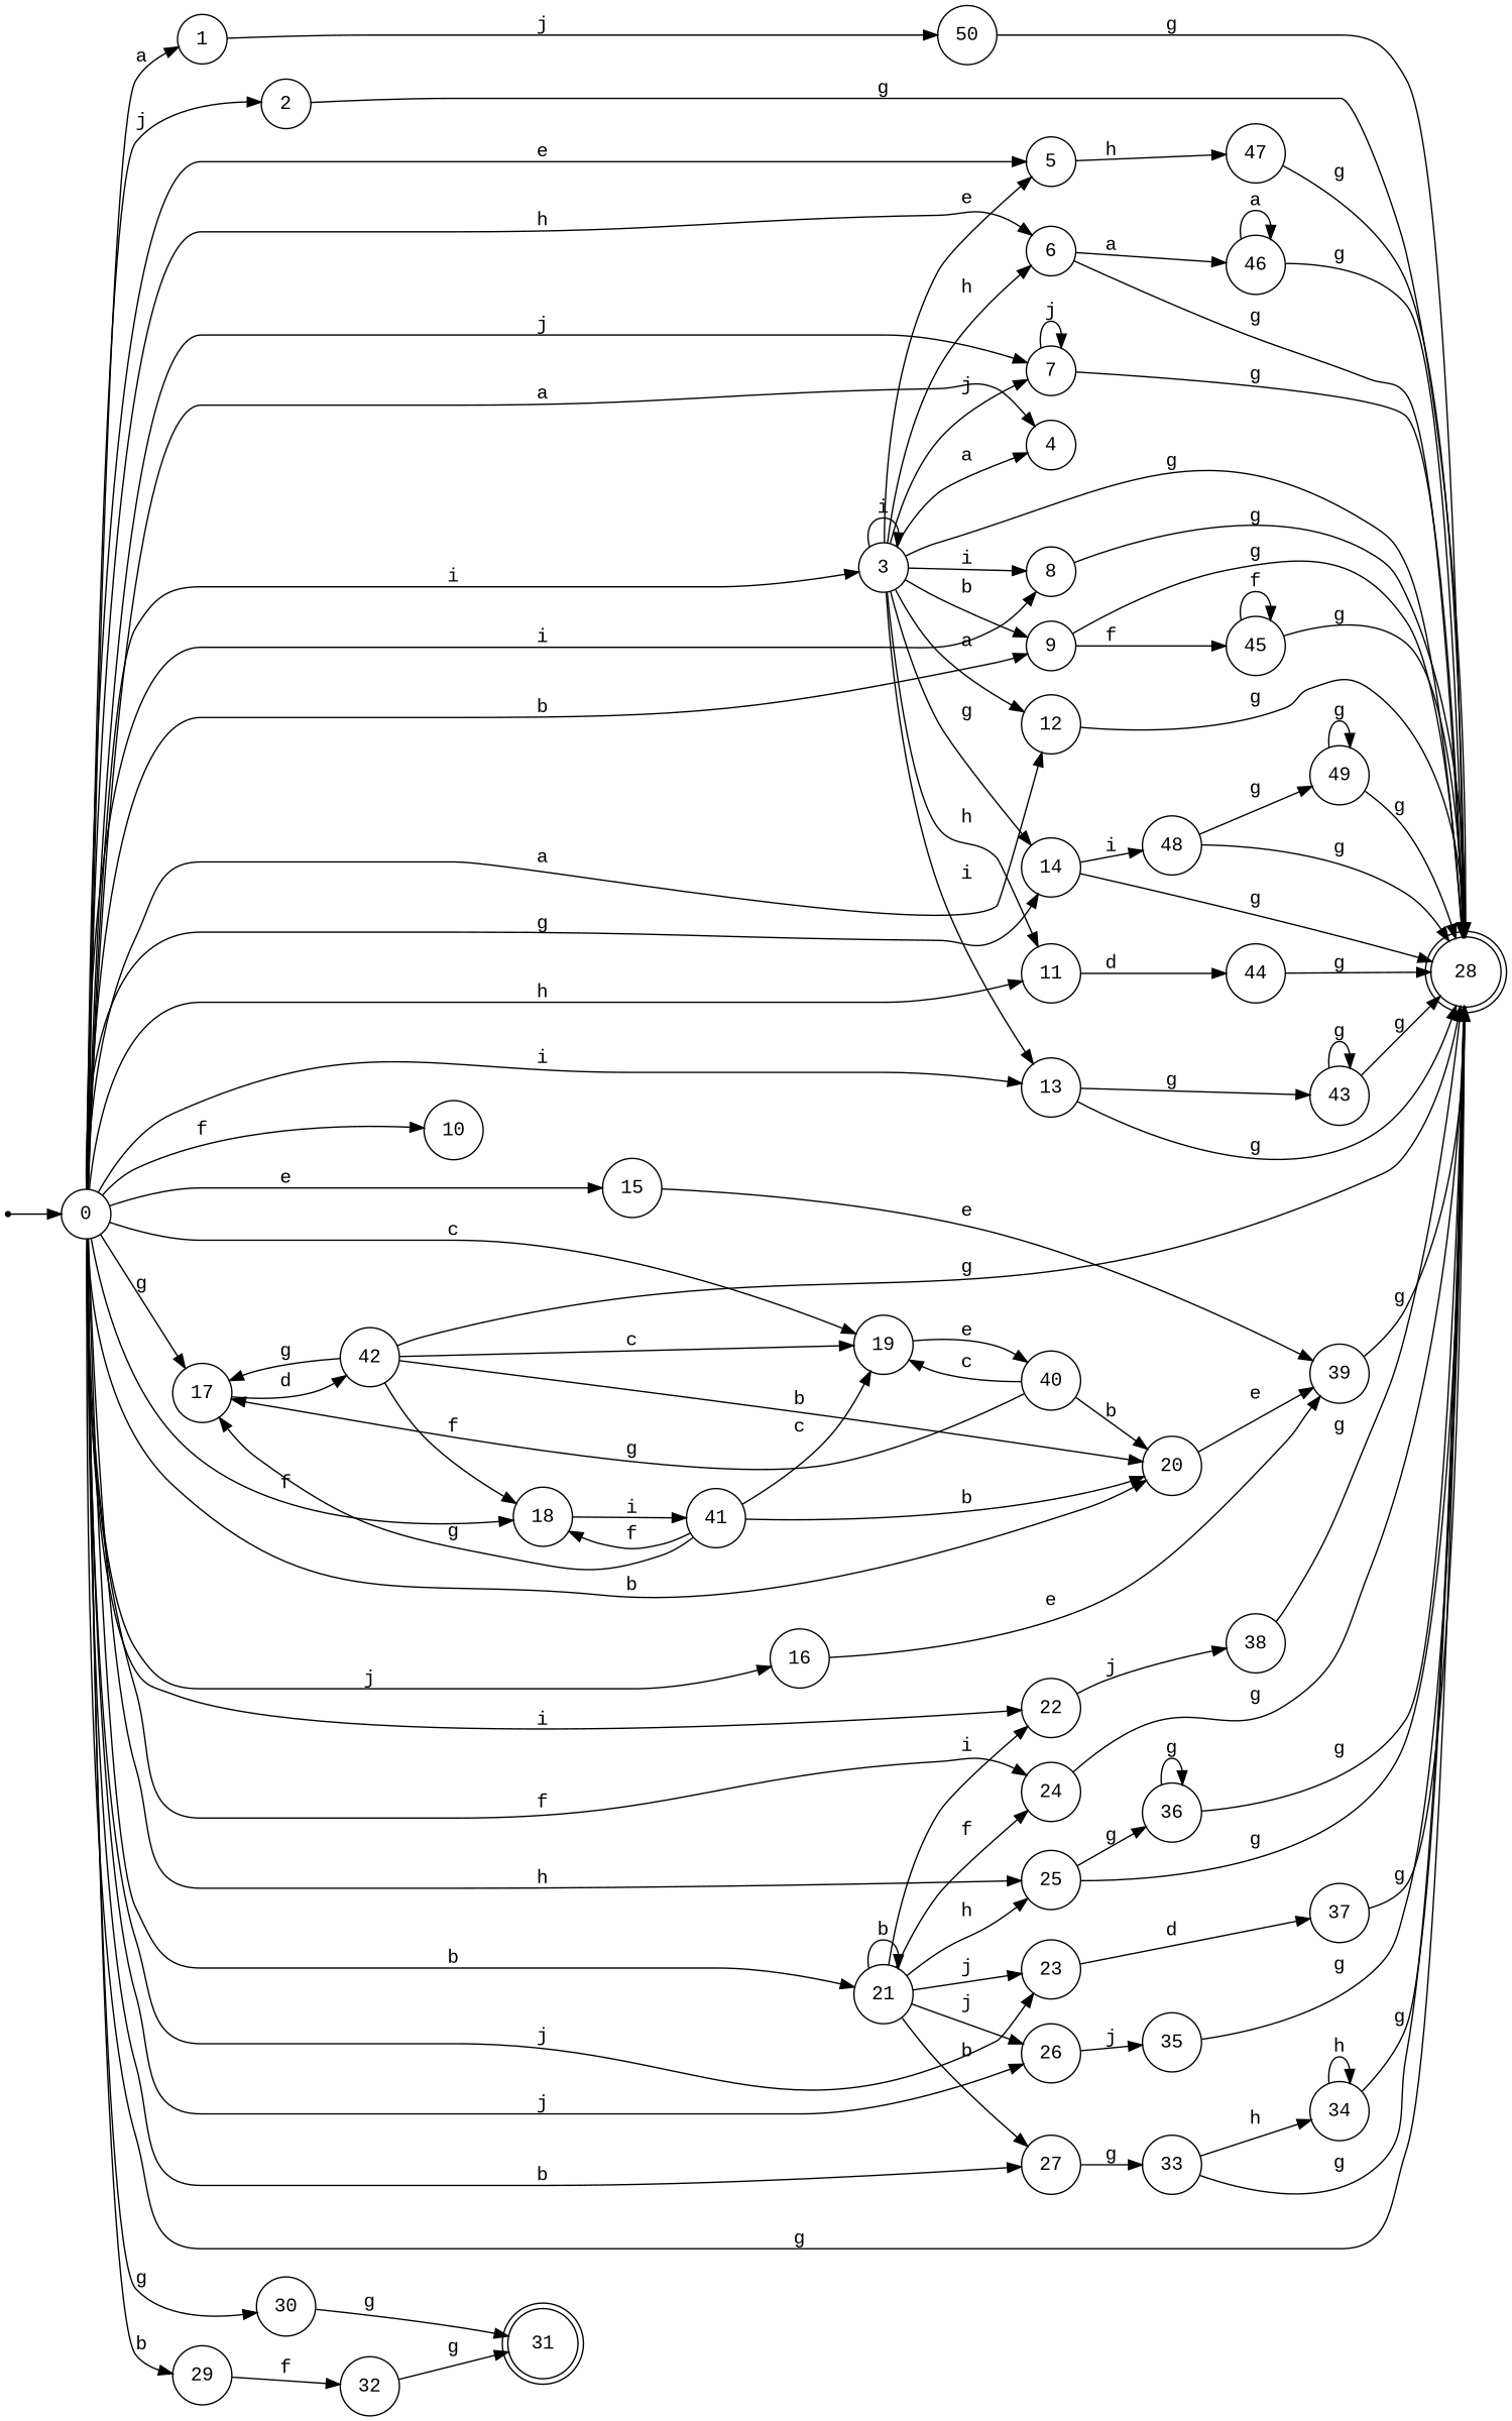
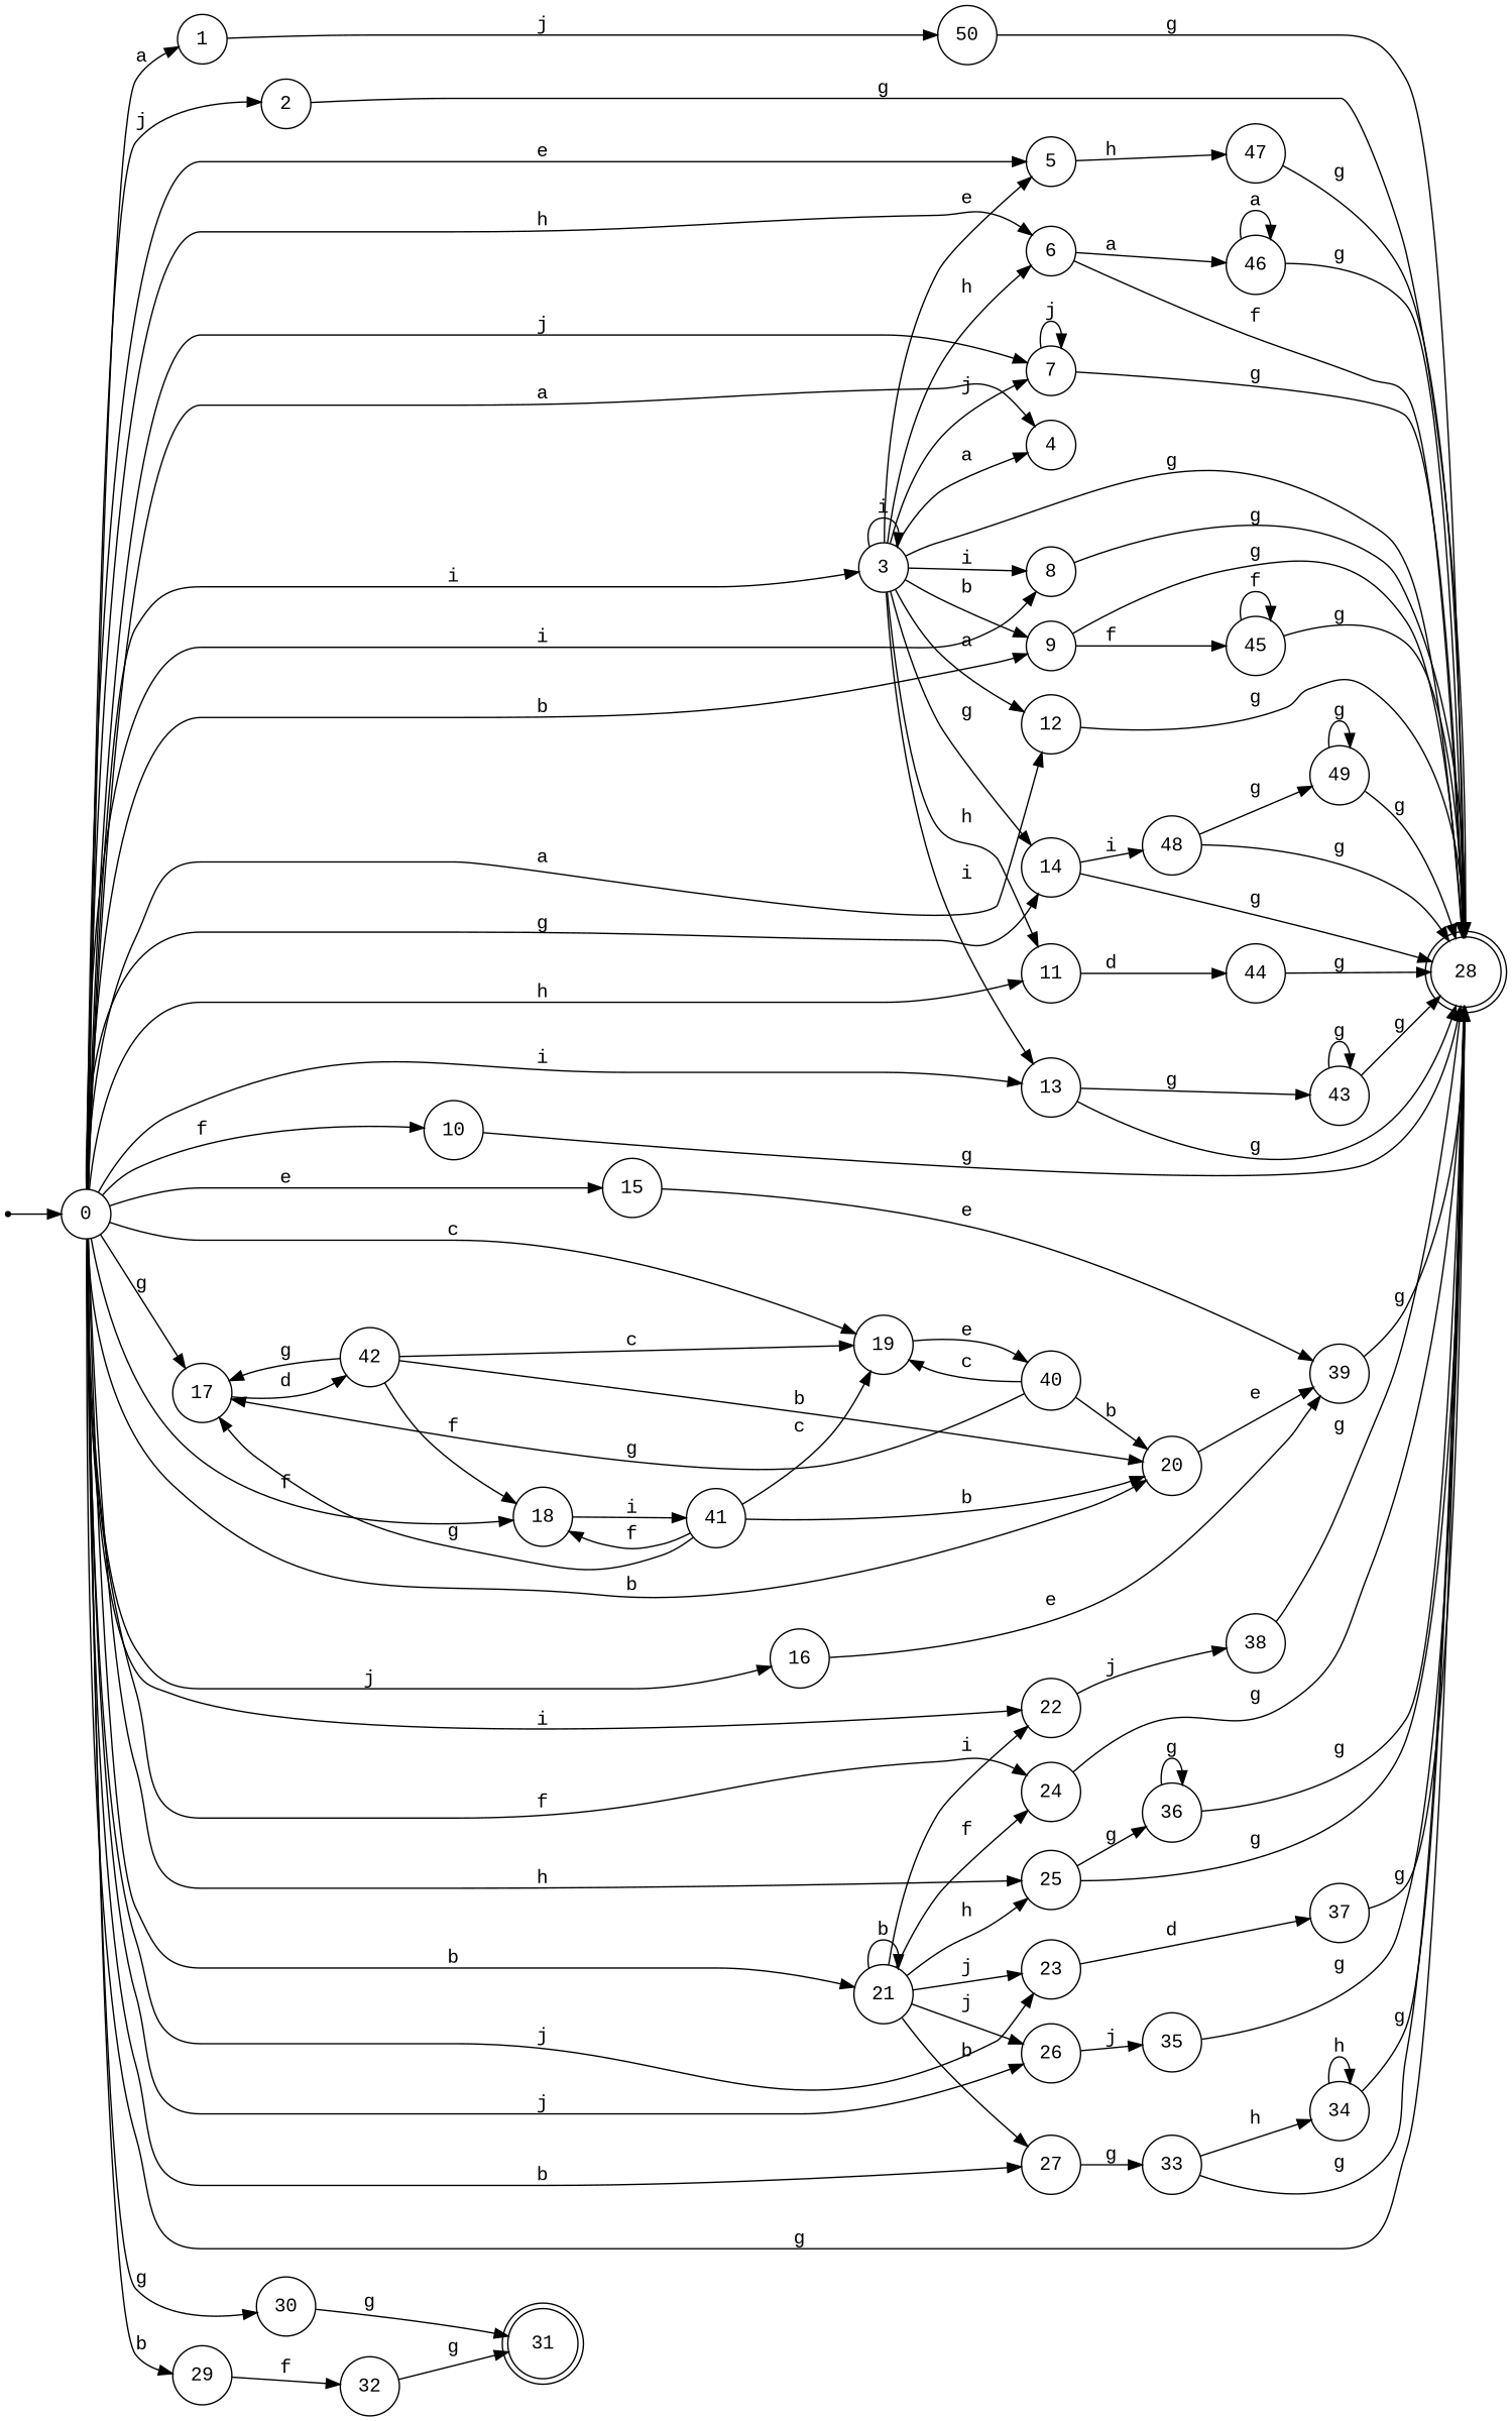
  digraph {
    fontname="Liberation Mono"
    rankdir=LR
    node [fontname="Liberation Mono" shape=circle]
    edge [fontname="Liberation Mono"]
    dummy0 [shape=point]
    0
    1
    2
    3
    4
    5
    6
    7
    8
    9
    10
    11
    12
    13
    14
    15
    16
    17
    18
    19
    20
    21
    22
    23
    24
    25
    26
    27
    28 [shape=doublecircle]
    29
    30
    50
    47
    46
    45
    44
    43
    48
    39
    42
    41
    40
    38
    37
    36
    35
    33
    32
    31 [shape=doublecircle]
    49
    34
    dummy0 -> 0
    0 -> 1 [label=a]
    0 -> 2 [label=j]
    0 -> 3 [label=i]
    0 -> 4 [label=a]
    0 -> 5 [label=e]
    0 -> 6 [label=h]
    0 -> 7 [label=j]
    0 -> 8 [label=i]
    0 -> 9 [label=b]
    0 -> 10 [label=f]
    0 -> 11 [label=h]
    0 -> 12 [label=a]
    0 -> 13 [label=i]
    0 -> 14 [label=g]
    0 -> 15 [label=e]
    0 -> 16 [label=j]
    0 -> 17 [label=g]
    0 -> 18 [label=f]
    0 -> 19 [label=c]
    0 -> 20 [label=b]
    0 -> 21 [label=b]
    0 -> 22 [label=i]
    0 -> 23 [label=j]
    0 -> 24 [label=f]
    0 -> 25 [label=h]
    0 -> 26 [label=j]
    0 -> 27 [label=b]
    0 -> 28 [label=g]
    0 -> 29 [label=b]
    0 -> 30 [label=g]
    1 -> 50 [label=j]
    2 -> 28 [label=g]
    3 -> 3 [label=i]
    3 -> 4 [label=a]
    3 -> 5 [label=e]
    3 -> 6 [label=h]
    3 -> 7 [label=j]
    3 -> 8 [label=i]
    3 -> 9 [label=b]
    3 -> 11 [label=h]
    3 -> 12 [label=a]
    3 -> 13 [label=i]
    3 -> 14 [label=g]
    3 -> 28 [label=g]
    5 -> 47 [label=h]
-   6 -> 28 [label=g]
+   6 -> 28 [label=f]
    6 -> 46 [label=a]
    7 -> 7 [label=j]
    7 -> 28 [label=g]
    8 -> 28 [label=g]
    9 -> 28 [label=g]
    9 -> 45 [label=f]
-   42 -> 28 [label=g]
+   10 -> 28 [label=g]
    11 -> 44 [label=d]
    12 -> 28 [label=g]
    13 -> 28 [label=g]
    13 -> 43 [label=g]
    14 -> 28 [label=g]
    14 -> 48 [label=i]
    15 -> 39 [label=e]
    16 -> 39 [label=e]
    17 -> 42 [label=d]
    18 -> 41 [label=i]
    19 -> 40 [label=e]
    20 -> 39 [label=e]
    21 -> 21 [label=b]
    21 -> 22 [label=i]
    21 -> 23 [label=j]
    21 -> 24 [label=f]
    21 -> 25 [label=h]
    21 -> 26 [label=j]
    21 -> 27 [label=b]
    22 -> 38 [label=j]
    23 -> 37 [label=d]
    24 -> 28 [label=g]
    25 -> 28 [label=g]
    25 -> 36 [label=g]
    26 -> 35 [label=j]
    27 -> 33 [label=g]
    29 -> 32 [label=f]
    30 -> 31 [label=g]
    50 -> 28 [label=g]
    47 -> 28 [label=g]
    46 -> 28 [label=g]
    46 -> 46 [label=a]
    45 -> 28 [label=g]
    45 -> 45 [label=f]
    44 -> 28 [label=g]
    43 -> 28 [label=g]
    43 -> 43 [label=g]
    48 -> 28 [label=g]
    48 -> 49 [label=g]
    39 -> 28 [label=g]
    42 -> 17 [label=g]
    42 -> 18 [label=f]
    42 -> 19 [label=c]
    42 -> 20 [label=b]
    41 -> 17 [label=g]
    41 -> 18 [label=f]
    41 -> 19 [label=c]
    41 -> 20 [label=b]
    40 -> 17 [label=g]
    40 -> 19 [label=c]
    40 -> 20 [label=b]
    38 -> 28 [label=g]
    37 -> 28 [label=g]
    36 -> 28 [label=g]
    36 -> 36 [label=g]
    35 -> 28 [label=g]
    33 -> 28 [label=g]
    33 -> 34 [label=h]
    32 -> 31 [label=g]
    49 -> 28 [label=g]
    49 -> 49 [label=g]
    34 -> 28 [label=g]
    34 -> 34 [label=h]
  }
